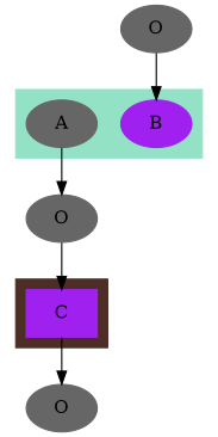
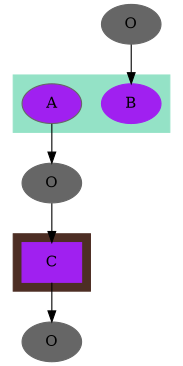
  digraph {
    rankdir=TB
    node [color=gray40 shape=ellipse style=filled]
    C [color=purple shape=box]
    B [color=purple]
-   A
+   A [fillcolor=purple]
    n4 [label=O]
    n5 [label=O]
    n6 [label=O]
    subgraph cluster_1 {
      color="#4d2e24"
      style=filled
      C
    }
    subgraph cluster_2 {
      color="#94e2c6"
      style=filled
      B
      A
    }
    C -> n4
    A -> n5
    n5 -> C
    n6 -> B
  }
